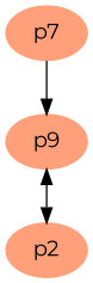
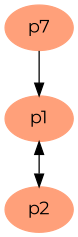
  graph {
    fontname=Montserrat
    node [color=lightsalmon fontname=Montserrat style=filled]
    edge [fontname=Montserrat]
-   p1 [label=p9]
+   p1
    p2
    n3 [label=p7]
    p1 -- p2 [dir=both]
    n3 -- p1 [dir=forward]
  }
